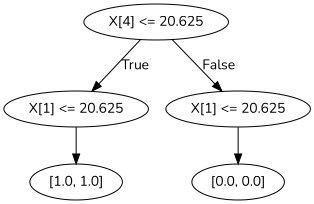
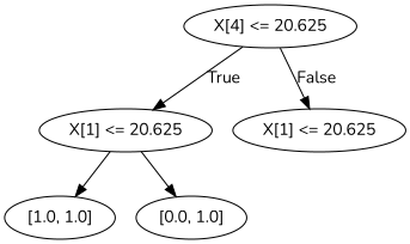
  digraph {
    fontname=Nunito
    node [fontname=Nunito]
    edge [fontname=Nunito]
    n1 [label="X[4] <= 20.625"]
    n2 [label="X[1] <= 20.625"]
    n3 [label="X[1] <= 20.625"]
    n4 [label="[1.0, 1.0]"]
-   n6 [label="[0.0, 0.0]"]
+   n5 [label="[0.0, 1.0]"]
    n1 -> n2 [label=True]
    n1 -> n3 [label=False]
    n2 -> n4
-   n3 -> n6
+   n2 -> n5
  }
